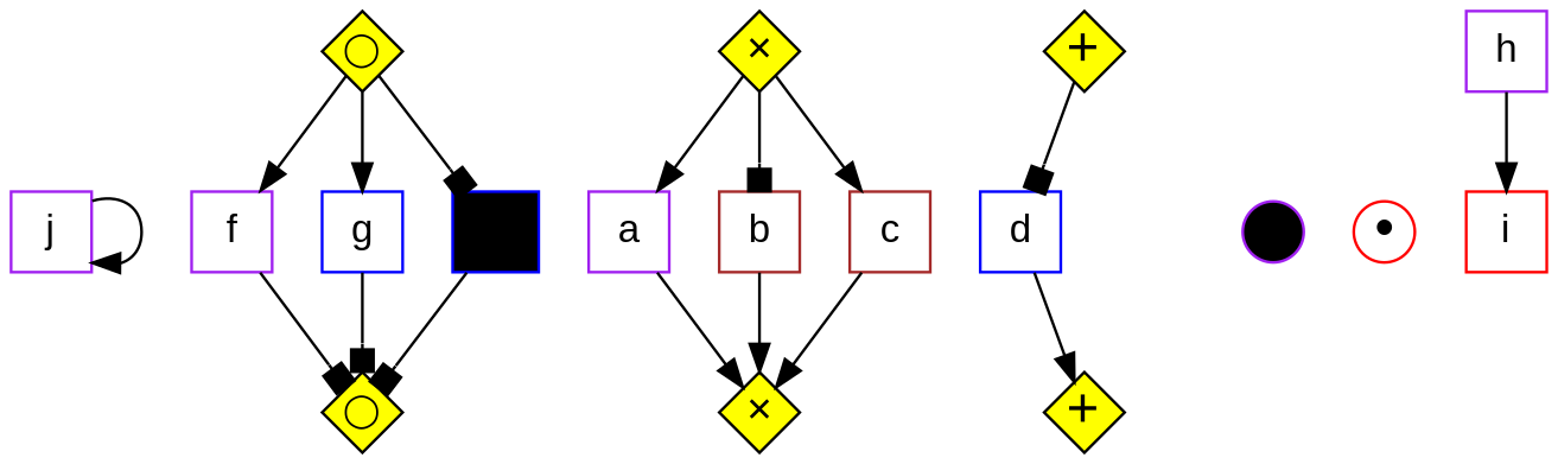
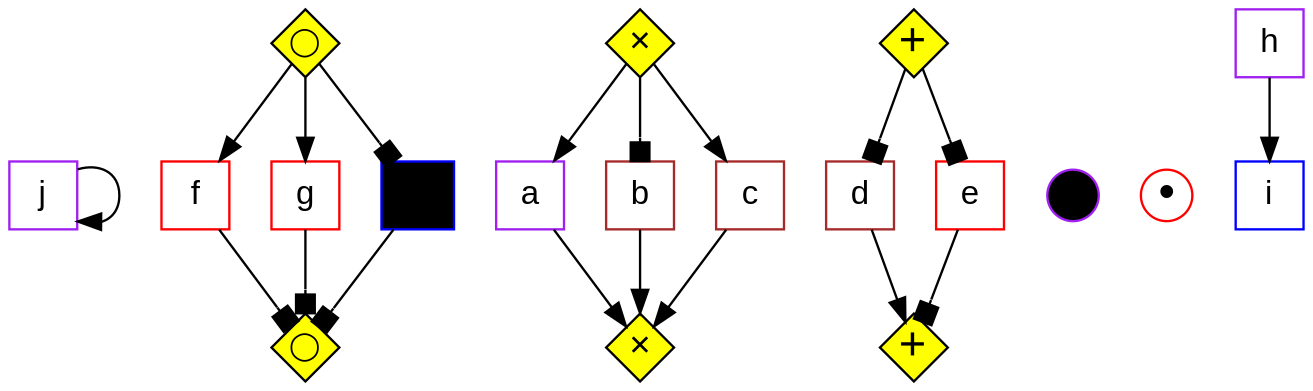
  digraph {
    fontname="Liberation Sans"
    rankdir=TB
    node [fontname="Liberation Sans" shape=rect]
    edge [arrowhead=normal fontname="Liberation Sans"]
    j [color=purple height=0.4 width=.4]
-   f [color=purple height=0.4 width=.4]
-   g [color=blue height=0.4 width=.4]
+   f [color=red height=0.4 width=.4]
+   g [color=red height=0.4 width=.4]
    a [color=purple height=0.4 width=.4]
    b [color=brown height=0.4 width=.4]
    c [color=brown height=0.4 width=.4]
-   d [color=blue height=0.4 width=.4]
+   d [color=brown height=0.4 width=.4]
+   e [color=red height=0.4 width=.4]
    out [color=purple fillcolor=black fixedsize=true height=.3 shape=circle style=filled width=.3]
    n10 [color=red fixedsize=true fontsize=20 height=.3 label="&bull;" shape=circle width=.3]
    n11 [fillcolor=yellow fixedsize=true fontsize=12 height=.4 label=<&#x2715;> shape=diamond style=filled width=.4]
    n12 [fillcolor=yellow fixedsize=true fontsize=12 height=.4 label=<&#x2715;> shape=diamond style=filled width=.4]
    n13 [fillcolor=yellow fixedsize=true fontsize=20 height=.4 label=<&#43;> shape=diamond style=filled width=.4]
    n14 [fillcolor=yellow fixedsize=true fontsize=20 height=.4 label=<&#43;> shape=diamond style=filled width=.4]
    n15 [fillcolor=yellow fixedsize=true fontsize=12 height=.4 label=<&#9711;> shape=diamond style=filled width=.4]
    n16 [fillcolor=yellow fixedsize=true fontsize=12 height=.4 label=<&#9711;> shape=diamond style=filled width=.4]
    h [color=purple height=0.4 width=.4]
-   i [color=red height=0.4 width=.4]
+   i [color=blue height=0.4 width=.4]
    s1 [color=blue fillcolor=black height=0.4 style=filled width=.4]
    subgraph sub_1 {
      rank=same
      j
      f
      g
      a
      b
      c
      d
+     e
      out
      n10
    }
    subgraph sub_2 {
      n11
      n12
    }
    subgraph sub_3 {
      n13
      n14
    }
    subgraph sub_4 {
      n15
      n16
    }
    subgraph sub_5 {
      j
      f
      g
      a
      b
      c
      d
+     e
      h
      i
    }
    subgraph sub_6 {
      s1
    }
    subgraph sub_7 {
      out
      n10
    }
    j -> j
    f -> n16 [arrowhead=box]
    g -> n16 [arrowhead=box]
    a -> n12
    b -> n12
    c -> n12
    d -> n14
+   e -> n14 [arrowhead=box]
    n11 -> a
    n11 -> b [arrowhead=box]
    n11 -> c
    n13 -> d [arrowhead=box]
+   n13 -> e [arrowhead=box]
    n15 -> f
    n15 -> g
    n15 -> s1 [arrowhead=box]
    h -> i
    s1 -> n16 [arrowhead=box]
  }
